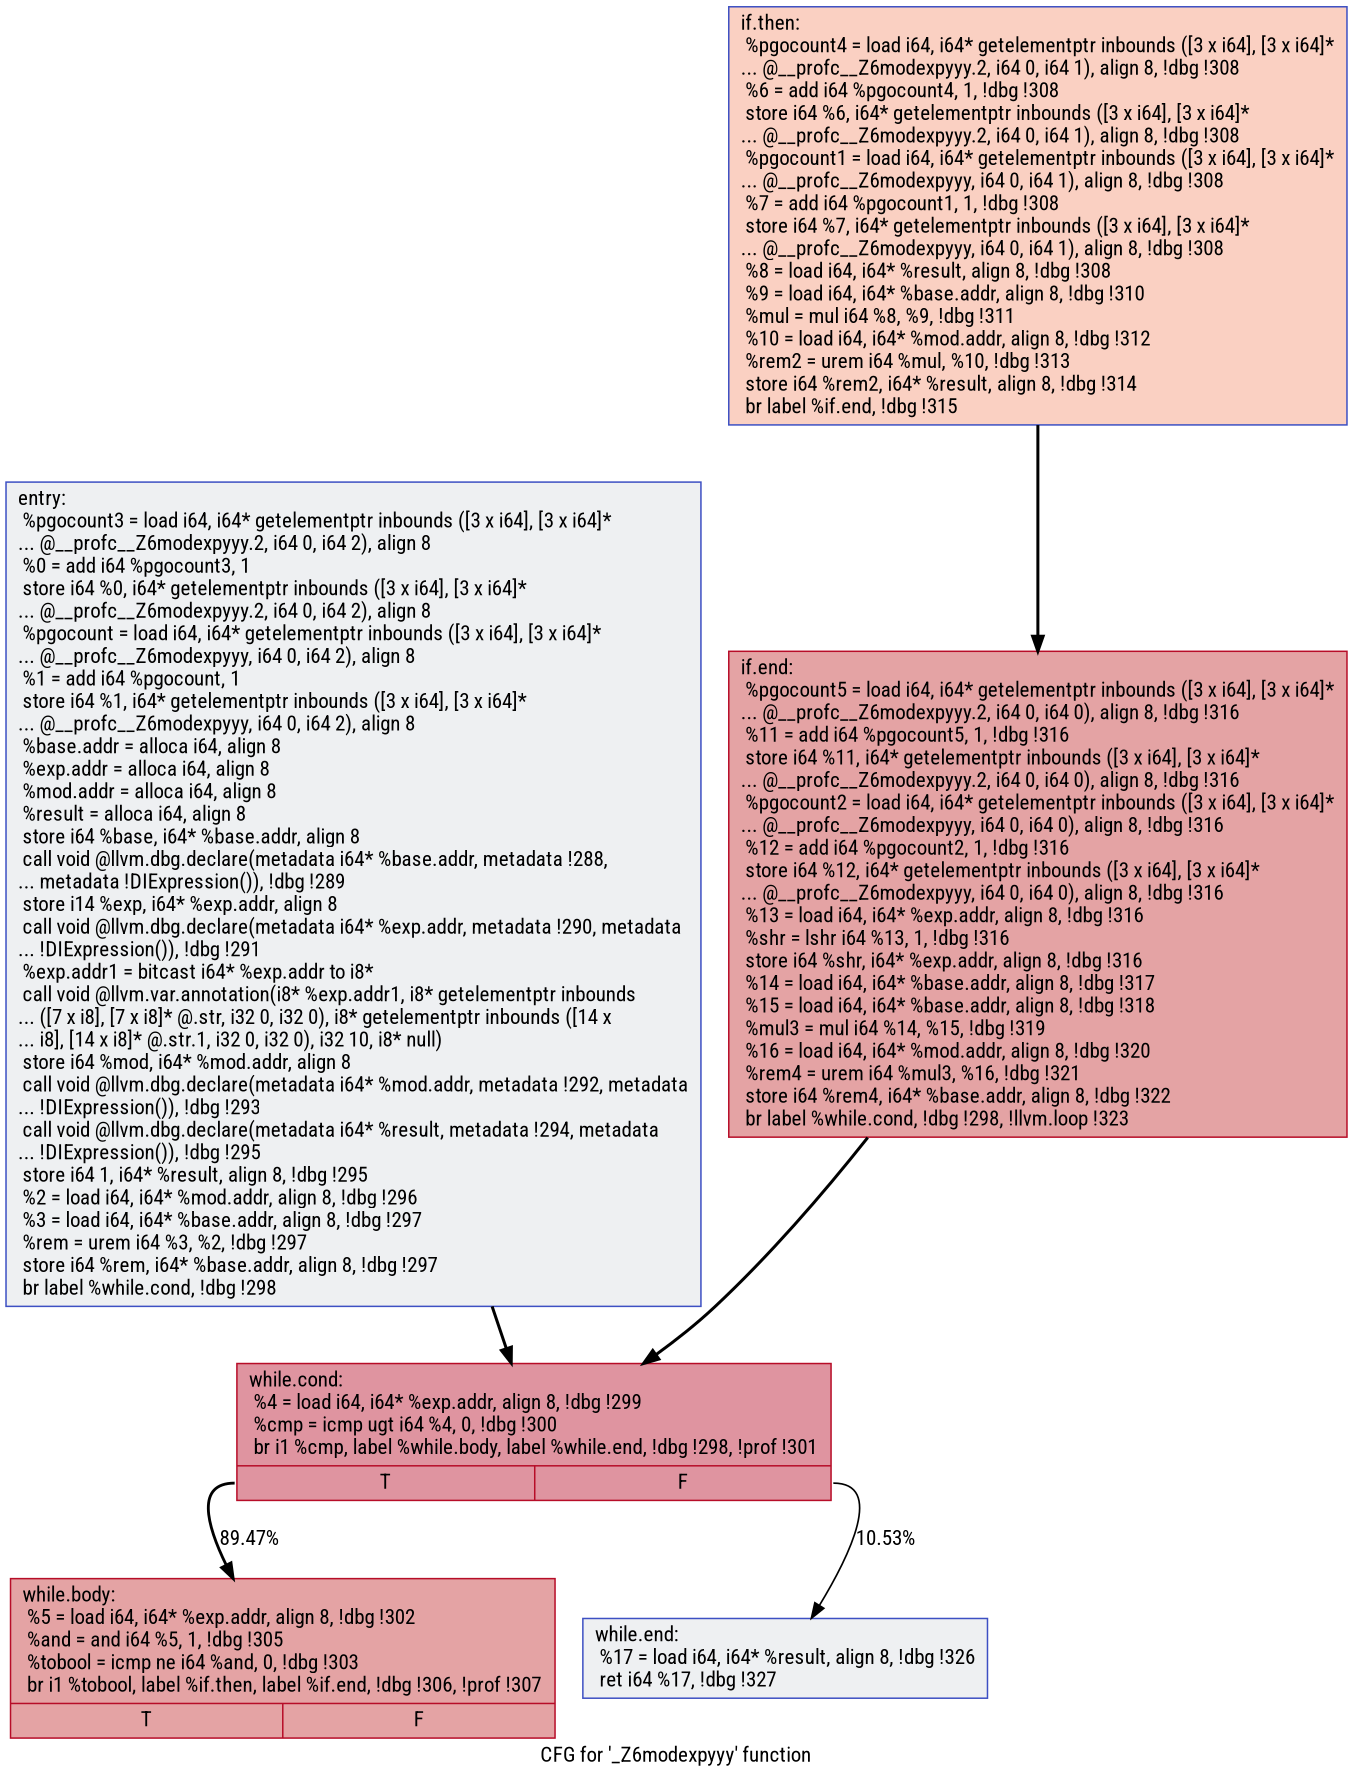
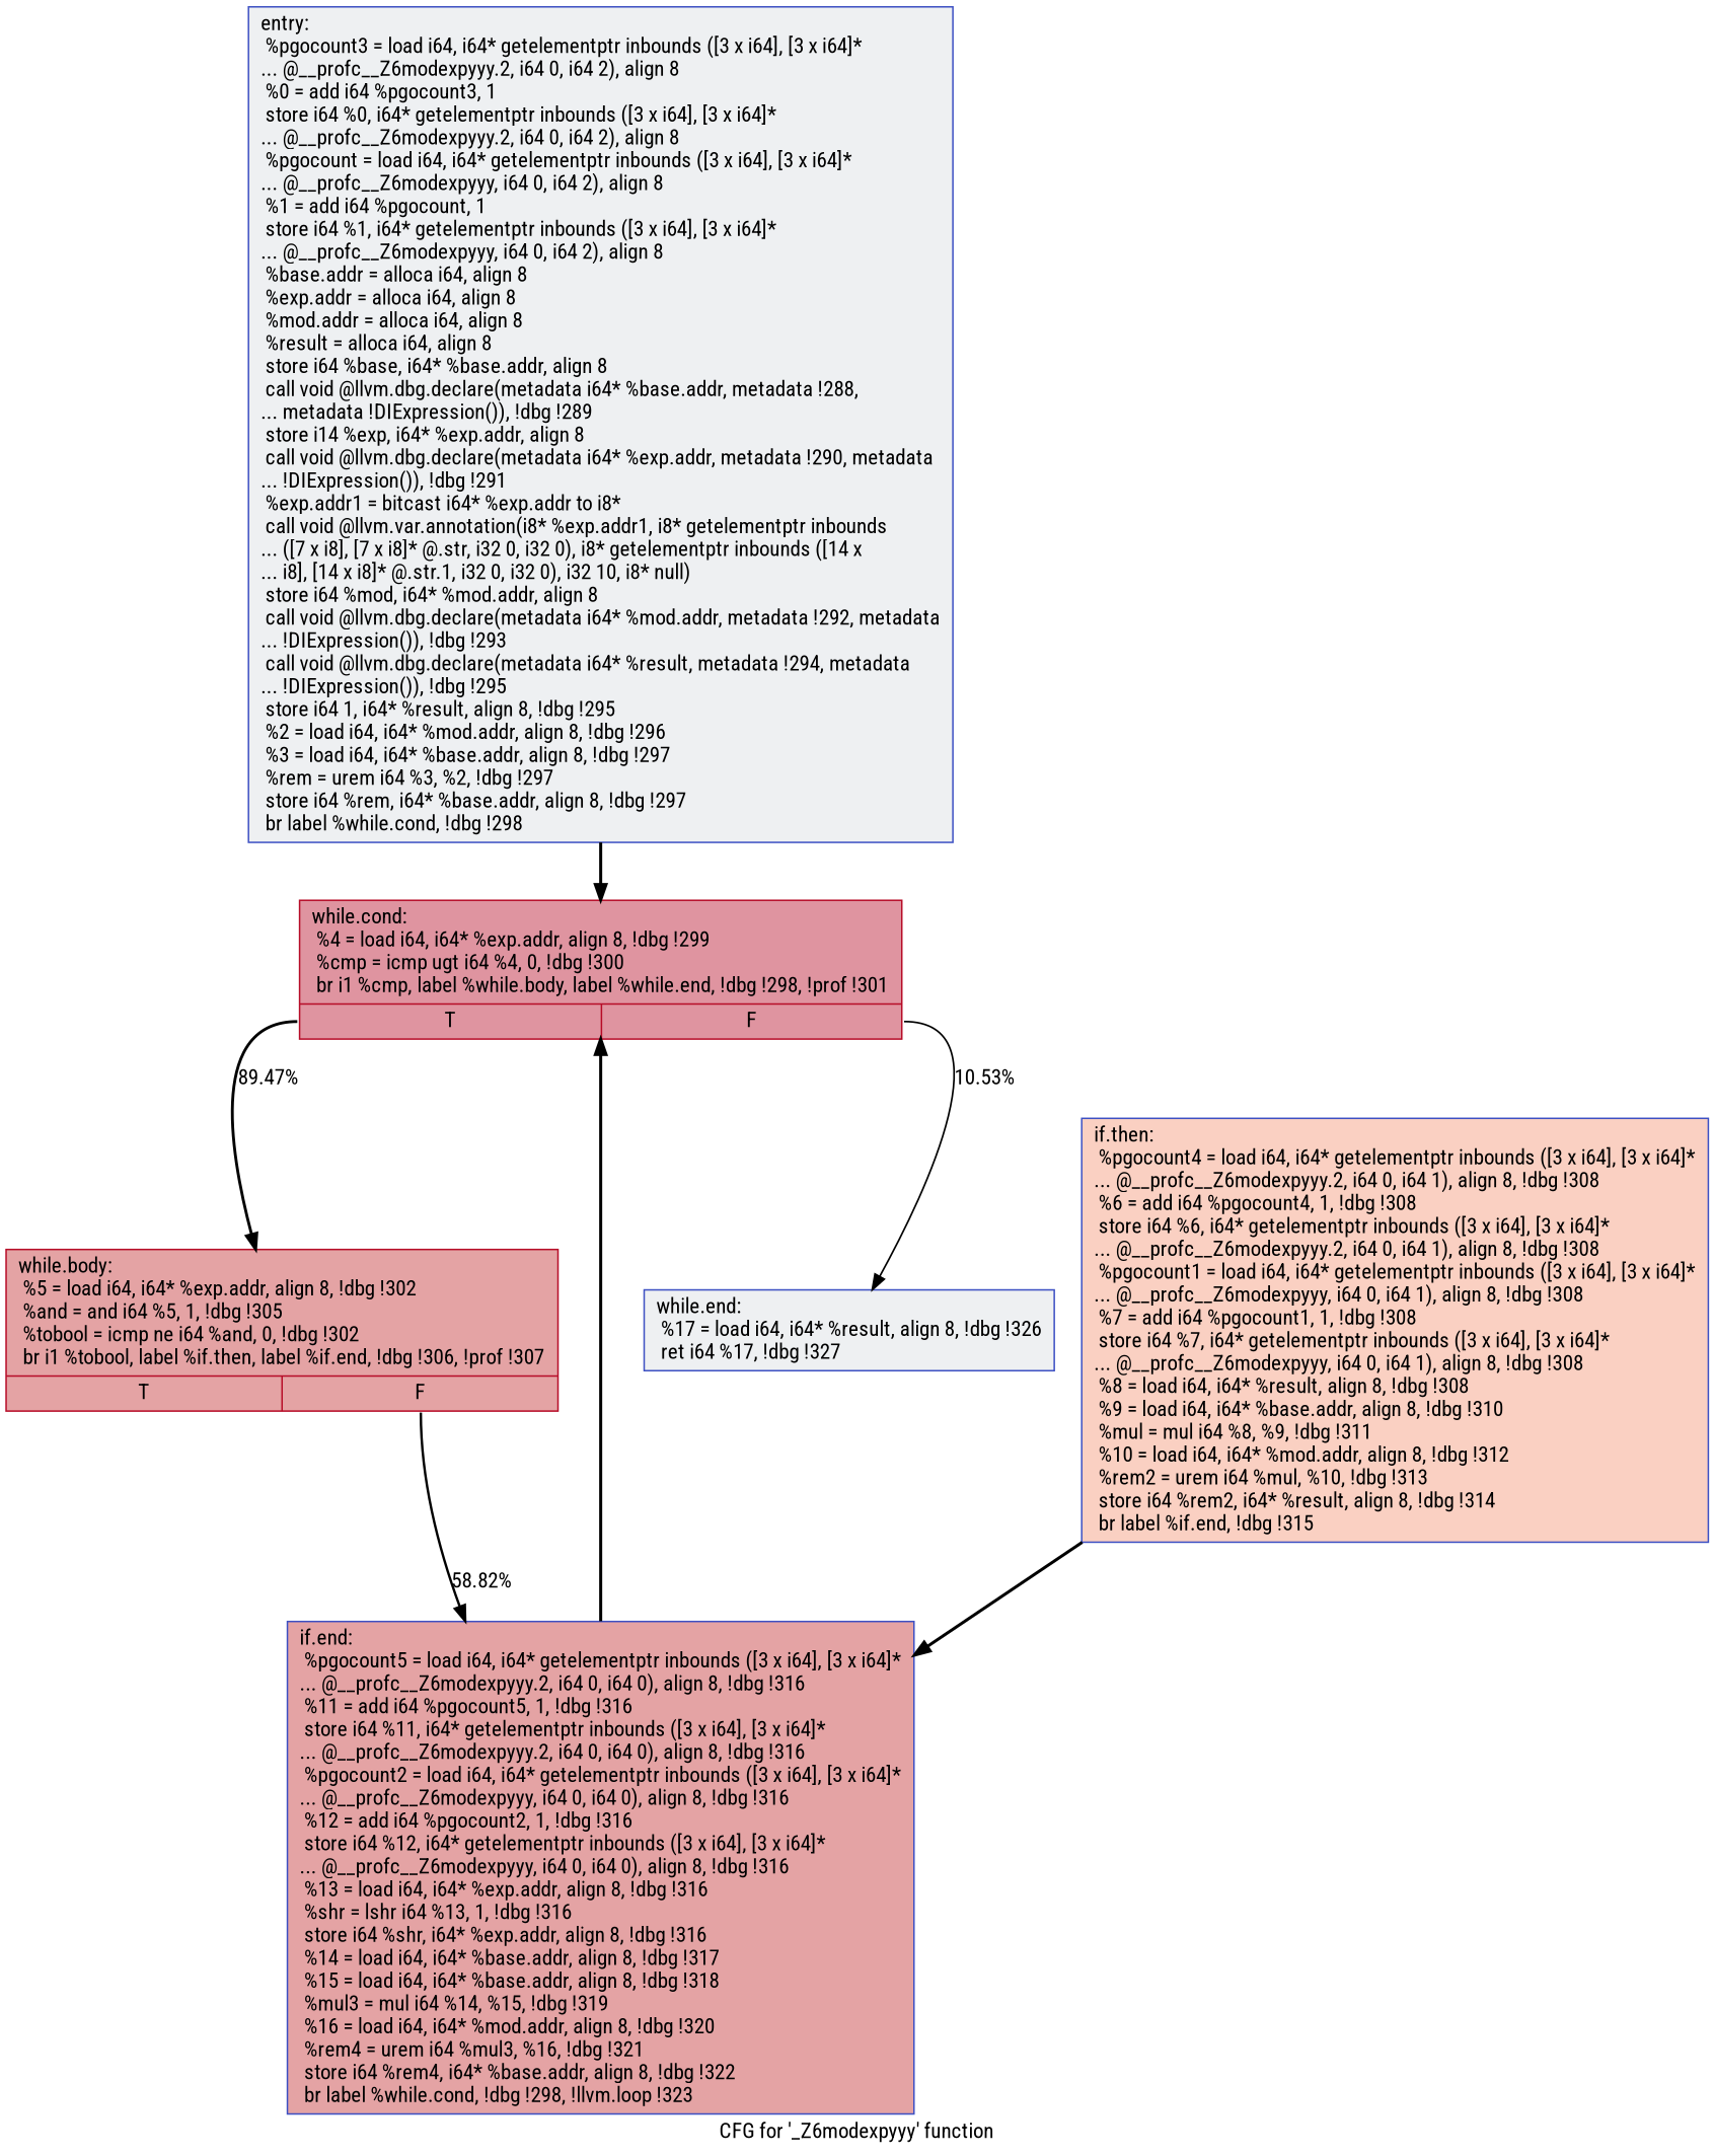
  digraph {
    fontname="Roboto Condensed"
    label="CFG for '_Z6modexpyyy' function"
    node [color="#3d50c3ff" fillcolor="#d9dce170" fontname="Roboto Condensed" shape=record style=filled]
    edge [fontname="Roboto Condensed" penwidth=2]
    n1 [label="{entry:\l  %pgocount3 = load i64, i64* getelementptr inbounds ([3 x i64], [3 x i64]*\l... @__profc__Z6modexpyyy.2, i64 0, i64 2), align 8\l  %0 = add i64 %pgocount3, 1\l  store i64 %0, i64* getelementptr inbounds ([3 x i64], [3 x i64]*\l... @__profc__Z6modexpyyy.2, i64 0, i64 2), align 8\l  %pgocount = load i64, i64* getelementptr inbounds ([3 x i64], [3 x i64]*\l... @__profc__Z6modexpyyy, i64 0, i64 2), align 8\l  %1 = add i64 %pgocount, 1\l  store i64 %1, i64* getelementptr inbounds ([3 x i64], [3 x i64]*\l... @__profc__Z6modexpyyy, i64 0, i64 2), align 8\l  %base.addr = alloca i64, align 8\l  %exp.addr = alloca i64, align 8\l  %mod.addr = alloca i64, align 8\l  %result = alloca i64, align 8\l  store i64 %base, i64* %base.addr, align 8\l  call void @llvm.dbg.declare(metadata i64* %base.addr, metadata !288,\l... metadata !DIExpression()), !dbg !289\l  store i14 %exp, i64* %exp.addr, align 8\l  call void @llvm.dbg.declare(metadata i64* %exp.addr, metadata !290, metadata\l... !DIExpression()), !dbg !291\l  %exp.addr1 = bitcast i64* %exp.addr to i8*\l  call void @llvm.var.annotation(i8* %exp.addr1, i8* getelementptr inbounds\l... ([7 x i8], [7 x i8]* @.str, i32 0, i32 0), i8* getelementptr inbounds ([14 x\l... i8], [14 x i8]* @.str.1, i32 0, i32 0), i32 10, i8* null)\l  store i64 %mod, i64* %mod.addr, align 8\l  call void @llvm.dbg.declare(metadata i64* %mod.addr, metadata !292, metadata\l... !DIExpression()), !dbg !293\l  call void @llvm.dbg.declare(metadata i64* %result, metadata !294, metadata\l... !DIExpression()), !dbg !295\l  store i64 1, i64* %result, align 8, !dbg !295\l  %2 = load i64, i64* %mod.addr, align 8, !dbg !296\l  %3 = load i64, i64* %base.addr, align 8, !dbg !297\l  %rem = urem i64 %3, %2, !dbg !297\l  store i64 %rem, i64* %base.addr, align 8, !dbg !297\l  br label %while.cond, !dbg !298\l}"]
    n2 [color="#b70d28ff" fillcolor="#b70d2870" label="{while.cond:                                       \l  %4 = load i64, i64* %exp.addr, align 8, !dbg !299\l  %cmp = icmp ugt i64 %4, 0, !dbg !300\l  br i1 %cmp, label %while.body, label %while.end, !dbg !298, !prof !301\l|{<s0>T|<s1>F}}"]
-   n3 [color="#b70d28ff" fillcolor="#c32e3170" label="{while.body:                                       \l  %5 = load i64, i64* %exp.addr, align 8, !dbg !302\l  %and = and i64 %5, 1, !dbg !305\l  %tobool = icmp ne i64 %and, 0, !dbg !303\l  br i1 %tobool, label %if.then, label %if.end, !dbg !306, !prof !307\l|{<s0>T|<s1>F}}"]
+   n3 [color="#b70d28ff" fillcolor="#c32e3170" label="{while.body:                                       \l  %5 = load i64, i64* %exp.addr, align 8, !dbg !302\l  %and = and i64 %5, 1, !dbg !305\l  %tobool = icmp ne i64 %and, 0, !dbg !302\l  br i1 %tobool, label %if.then, label %if.end, !dbg !306, !prof !307\l|{<s0>T|<s1>F}}"]
    n4 [label="{while.end:                                        \l  %17 = load i64, i64* %result, align 8, !dbg !326\l  ret i64 %17, !dbg !327\l}"]
-   n5 [color="#b70d28ff" fillcolor="#c32e3170" label="{if.end:                                           \l  %pgocount5 = load i64, i64* getelementptr inbounds ([3 x i64], [3 x i64]*\l... @__profc__Z6modexpyyy.2, i64 0, i64 0), align 8, !dbg !316\l  %11 = add i64 %pgocount5, 1, !dbg !316\l  store i64 %11, i64* getelementptr inbounds ([3 x i64], [3 x i64]*\l... @__profc__Z6modexpyyy.2, i64 0, i64 0), align 8, !dbg !316\l  %pgocount2 = load i64, i64* getelementptr inbounds ([3 x i64], [3 x i64]*\l... @__profc__Z6modexpyyy, i64 0, i64 0), align 8, !dbg !316\l  %12 = add i64 %pgocount2, 1, !dbg !316\l  store i64 %12, i64* getelementptr inbounds ([3 x i64], [3 x i64]*\l... @__profc__Z6modexpyyy, i64 0, i64 0), align 8, !dbg !316\l  %13 = load i64, i64* %exp.addr, align 8, !dbg !316\l  %shr = lshr i64 %13, 1, !dbg !316\l  store i64 %shr, i64* %exp.addr, align 8, !dbg !316\l  %14 = load i64, i64* %base.addr, align 8, !dbg !317\l  %15 = load i64, i64* %base.addr, align 8, !dbg !318\l  %mul3 = mul i64 %14, %15, !dbg !319\l  %16 = load i64, i64* %mod.addr, align 8, !dbg !320\l  %rem4 = urem i64 %mul3, %16, !dbg !321\l  store i64 %rem4, i64* %base.addr, align 8, !dbg !322\l  br label %while.cond, !dbg !298, !llvm.loop !323\l}"]
+   n5 [fillcolor="#c32e3170" label="{if.end:                                           \l  %pgocount5 = load i64, i64* getelementptr inbounds ([3 x i64], [3 x i64]*\l... @__profc__Z6modexpyyy.2, i64 0, i64 0), align 8, !dbg !316\l  %11 = add i64 %pgocount5, 1, !dbg !316\l  store i64 %11, i64* getelementptr inbounds ([3 x i64], [3 x i64]*\l... @__profc__Z6modexpyyy.2, i64 0, i64 0), align 8, !dbg !316\l  %pgocount2 = load i64, i64* getelementptr inbounds ([3 x i64], [3 x i64]*\l... @__profc__Z6modexpyyy, i64 0, i64 0), align 8, !dbg !316\l  %12 = add i64 %pgocount2, 1, !dbg !316\l  store i64 %12, i64* getelementptr inbounds ([3 x i64], [3 x i64]*\l... @__profc__Z6modexpyyy, i64 0, i64 0), align 8, !dbg !316\l  %13 = load i64, i64* %exp.addr, align 8, !dbg !316\l  %shr = lshr i64 %13, 1, !dbg !316\l  store i64 %shr, i64* %exp.addr, align 8, !dbg !316\l  %14 = load i64, i64* %base.addr, align 8, !dbg !317\l  %15 = load i64, i64* %base.addr, align 8, !dbg !318\l  %mul3 = mul i64 %14, %15, !dbg !319\l  %16 = load i64, i64* %mod.addr, align 8, !dbg !320\l  %rem4 = urem i64 %mul3, %16, !dbg !321\l  store i64 %rem4, i64* %base.addr, align 8, !dbg !322\l  br label %while.cond, !dbg !298, !llvm.loop !323\l}"]
    n6 [fillcolor="#f3947570" label="{if.then:                                          \l  %pgocount4 = load i64, i64* getelementptr inbounds ([3 x i64], [3 x i64]*\l... @__profc__Z6modexpyyy.2, i64 0, i64 1), align 8, !dbg !308\l  %6 = add i64 %pgocount4, 1, !dbg !308\l  store i64 %6, i64* getelementptr inbounds ([3 x i64], [3 x i64]*\l... @__profc__Z6modexpyyy.2, i64 0, i64 1), align 8, !dbg !308\l  %pgocount1 = load i64, i64* getelementptr inbounds ([3 x i64], [3 x i64]*\l... @__profc__Z6modexpyyy, i64 0, i64 1), align 8, !dbg !308\l  %7 = add i64 %pgocount1, 1, !dbg !308\l  store i64 %7, i64* getelementptr inbounds ([3 x i64], [3 x i64]*\l... @__profc__Z6modexpyyy, i64 0, i64 1), align 8, !dbg !308\l  %8 = load i64, i64* %result, align 8, !dbg !308\l  %9 = load i64, i64* %base.addr, align 8, !dbg !310\l  %mul = mul i64 %8, %9, !dbg !311\l  %10 = load i64, i64* %mod.addr, align 8, !dbg !312\l  %rem2 = urem i64 %mul, %10, !dbg !313\l  store i64 %rem2, i64* %result, align 8, !dbg !314\l  br label %if.end, !dbg !315\l}"]
    n1 -> n2
    n2 -> n3 [label="89.47%" penwidth=1.89 tailport=s0]
    n2 -> n4 [label="10.53%" penwidth=1.11 tailport=s1]
+   n3 -> n5 [label="58.82%" penwidth=1.59 tailport=s1]
    n5 -> n2
    n6 -> n5
  }
